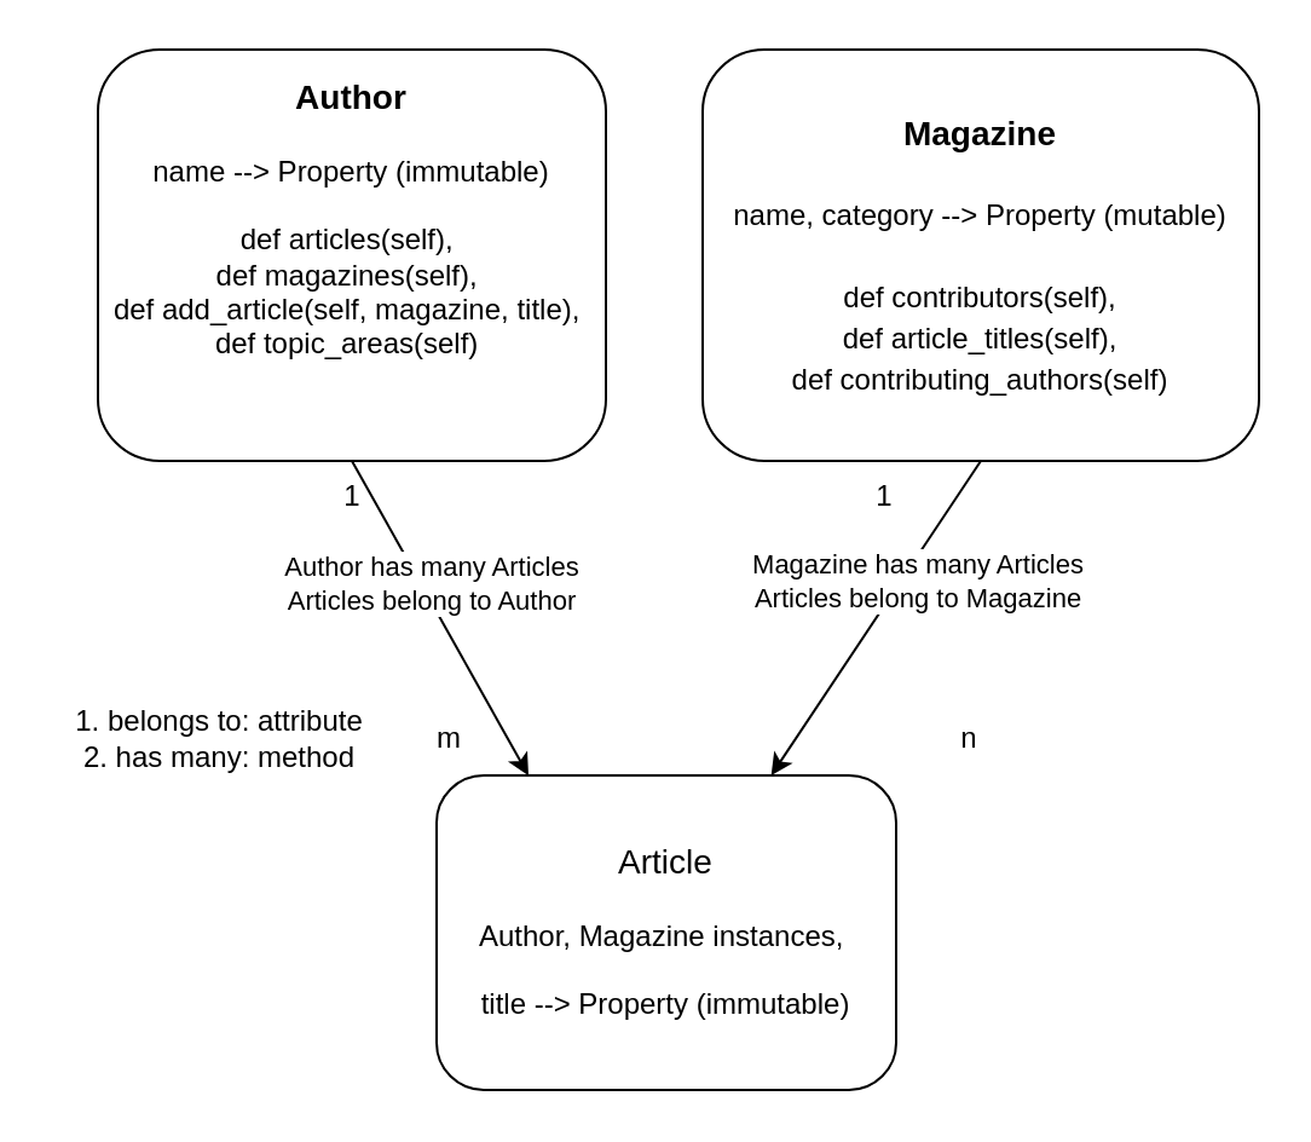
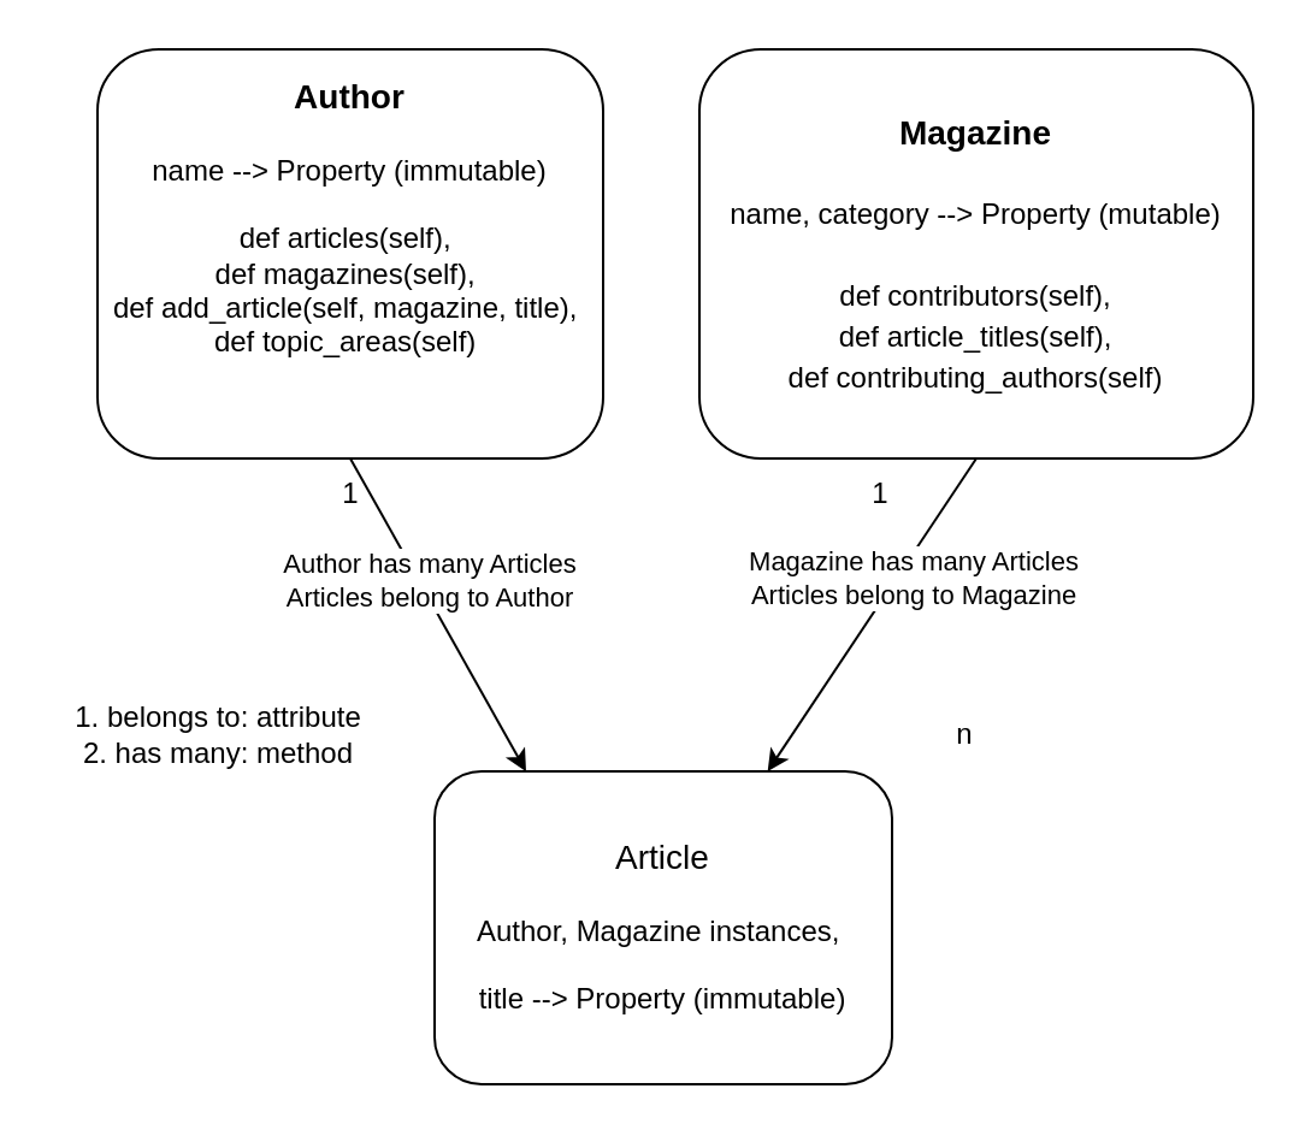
  <mxCell id="0" />
  <mxCell id="1" parent="0" />
  <mxCell id="2" style="edgeStyle=none;html=1;exitX=0.5;exitY=1;exitDx=0;exitDy=0;entryX=0.2;entryY=0;entryDx=0;entryDy=0;entryPerimeter=0;" parent="1" source="4" target="5" edge="1"><mxGeometry relative="1" as="geometry" /></mxCell>
  <mxCell id="3" value="Author has many Articles&lt;br&gt;Articles belong to Author" style="edgeLabel;html=1;align=center;verticalAlign=middle;resizable=0;points=[];" parent="2" vertex="1" connectable="0"><mxGeometry x="-0.438" y="-3" relative="1" as="geometry"><mxPoint x="15" y="12" as="offset" /></mxGeometry></mxCell>
  <mxCell id="4" value="&lt;font style=&quot;&quot;&gt;&lt;b style=&quot;font-size: 14px;&quot;&gt;Author&lt;/b&gt;&lt;br&gt;&lt;font style=&quot;font-size: 12px;&quot;&gt;&lt;br&gt;name --&amp;gt; Property (immutable)&lt;br&gt;&lt;br&gt;&lt;/font&gt;def articles(self),&amp;nbsp;&lt;br&gt;def magazines(self),&amp;nbsp;&lt;br&gt;def add_article(self, magazine, title),&amp;nbsp;&lt;br&gt;def topic_areas(self)&amp;nbsp;&lt;br&gt;&lt;br&gt;&lt;br&gt;&lt;/font&gt;" style="rounded=1;whiteSpace=wrap;html=1;" parent="1" vertex="1"><mxGeometry x="40" y="20" width="210" height="170" as="geometry" /></mxCell>
  <mxCell id="5" value="&lt;font style=&quot;&quot;&gt;&lt;span style=&quot;font-size: 14px;&quot;&gt;Article&lt;/span&gt;&lt;br style=&quot;font-size: 12px;&quot;&gt;&lt;font style=&quot;font-size: 12px;&quot;&gt;&lt;br&gt;Author, Magazine instances,&amp;nbsp;&lt;br&gt;&lt;/font&gt;&lt;br&gt;title --&amp;gt; Property (immutable)&lt;br&gt;&lt;/font&gt;" style="rounded=1;whiteSpace=wrap;html=1;" parent="1" vertex="1"><mxGeometry x="180" y="320" width="190" height="130" as="geometry" /></mxCell>
  <mxCell id="6" style="edgeStyle=none;html=1;exitX=0.5;exitY=1;exitDx=0;exitDy=0;" parent="1" source="8" target="5" edge="1"><mxGeometry relative="1" as="geometry" /></mxCell>
  <mxCell id="7" value="Magazine has many Articles&lt;br&gt;Articles belong to Magazine" style="edgeLabel;html=1;align=center;verticalAlign=middle;resizable=0;points=[];" parent="6" vertex="1" connectable="0"><mxGeometry x="-0.296" relative="1" as="geometry"><mxPoint x="4" y="4" as="offset" /></mxGeometry></mxCell>
  <mxCell id="8" value="&lt;font style=&quot;font-size: 14px;&quot;&gt;&lt;b&gt;Magazine&lt;/b&gt;&lt;br style=&quot;font-size: 12px;&quot;&gt;&lt;font style=&quot;font-size: 12px;&quot;&gt;&lt;br&gt;name, category --&amp;gt; Property (mutable)&lt;br&gt;&lt;/font&gt;&lt;span style=&quot;font-size: 12px;&quot;&gt;&lt;br&gt;def contributors(self), &lt;br&gt;def article_titles(self), &lt;br&gt;def contributing_authors(self)&lt;/span&gt;&lt;b&gt;&lt;br&gt;&lt;/b&gt;&lt;/font&gt;" style="rounded=1;whiteSpace=wrap;html=1;" parent="1" vertex="1"><mxGeometry x="290" y="20" width="230" height="170" as="geometry" /></mxCell>
  <mxCell id="9" value="1" style="text;html=1;align=center;verticalAlign=middle;resizable=0;points=[];autosize=1;strokeColor=none;fillColor=none;" vertex="1" parent="1"><mxGeometry x="130" y="190" width="30" height="30" as="geometry" /></mxCell>
- <mxCell id="10" value="m" style="text;html=1;align=center;verticalAlign=middle;resizable=0;points=[];autosize=1;strokeColor=none;fillColor=none;" vertex="1" parent="1"><mxGeometry x="170" y="290" width="30" height="30" as="geometry" /></mxCell>
  <mxCell id="11" value="1" style="text;html=1;align=center;verticalAlign=middle;resizable=0;points=[];autosize=1;strokeColor=none;fillColor=none;" vertex="1" parent="1"><mxGeometry x="350" y="190" width="30" height="30" as="geometry" /></mxCell>
  <mxCell id="12" value="n" style="text;html=1;align=center;verticalAlign=middle;resizable=0;points=[];autosize=1;strokeColor=none;fillColor=none;" vertex="1" parent="1"><mxGeometry x="385" y="290" width="30" height="30" as="geometry" /></mxCell>
  <mxCell id="13" value="1. belongs to: attribute&lt;br&gt;2. has many: method" style="text;html=1;align=center;verticalAlign=middle;resizable=0;points=[];autosize=1;strokeColor=none;fillColor=none;fontSize=12;" vertex="1" parent="1"><mxGeometry x="20" y="285" width="140" height="40" as="geometry" /></mxCell>
